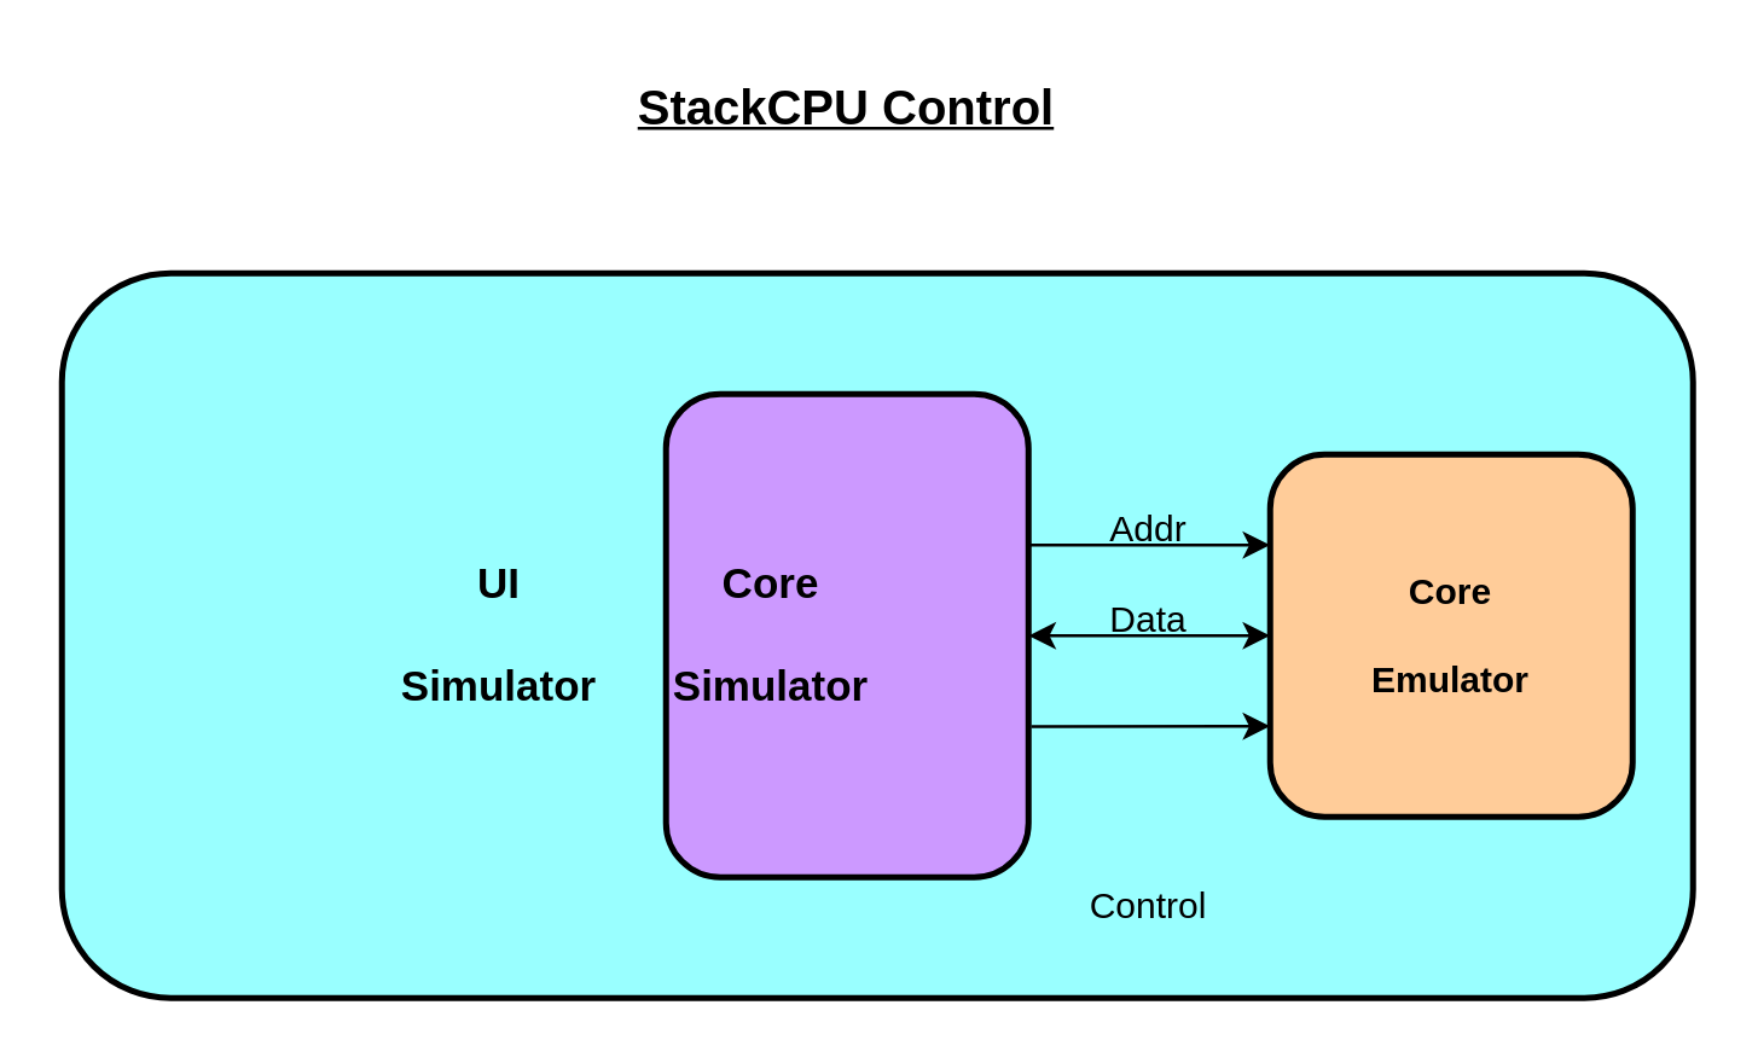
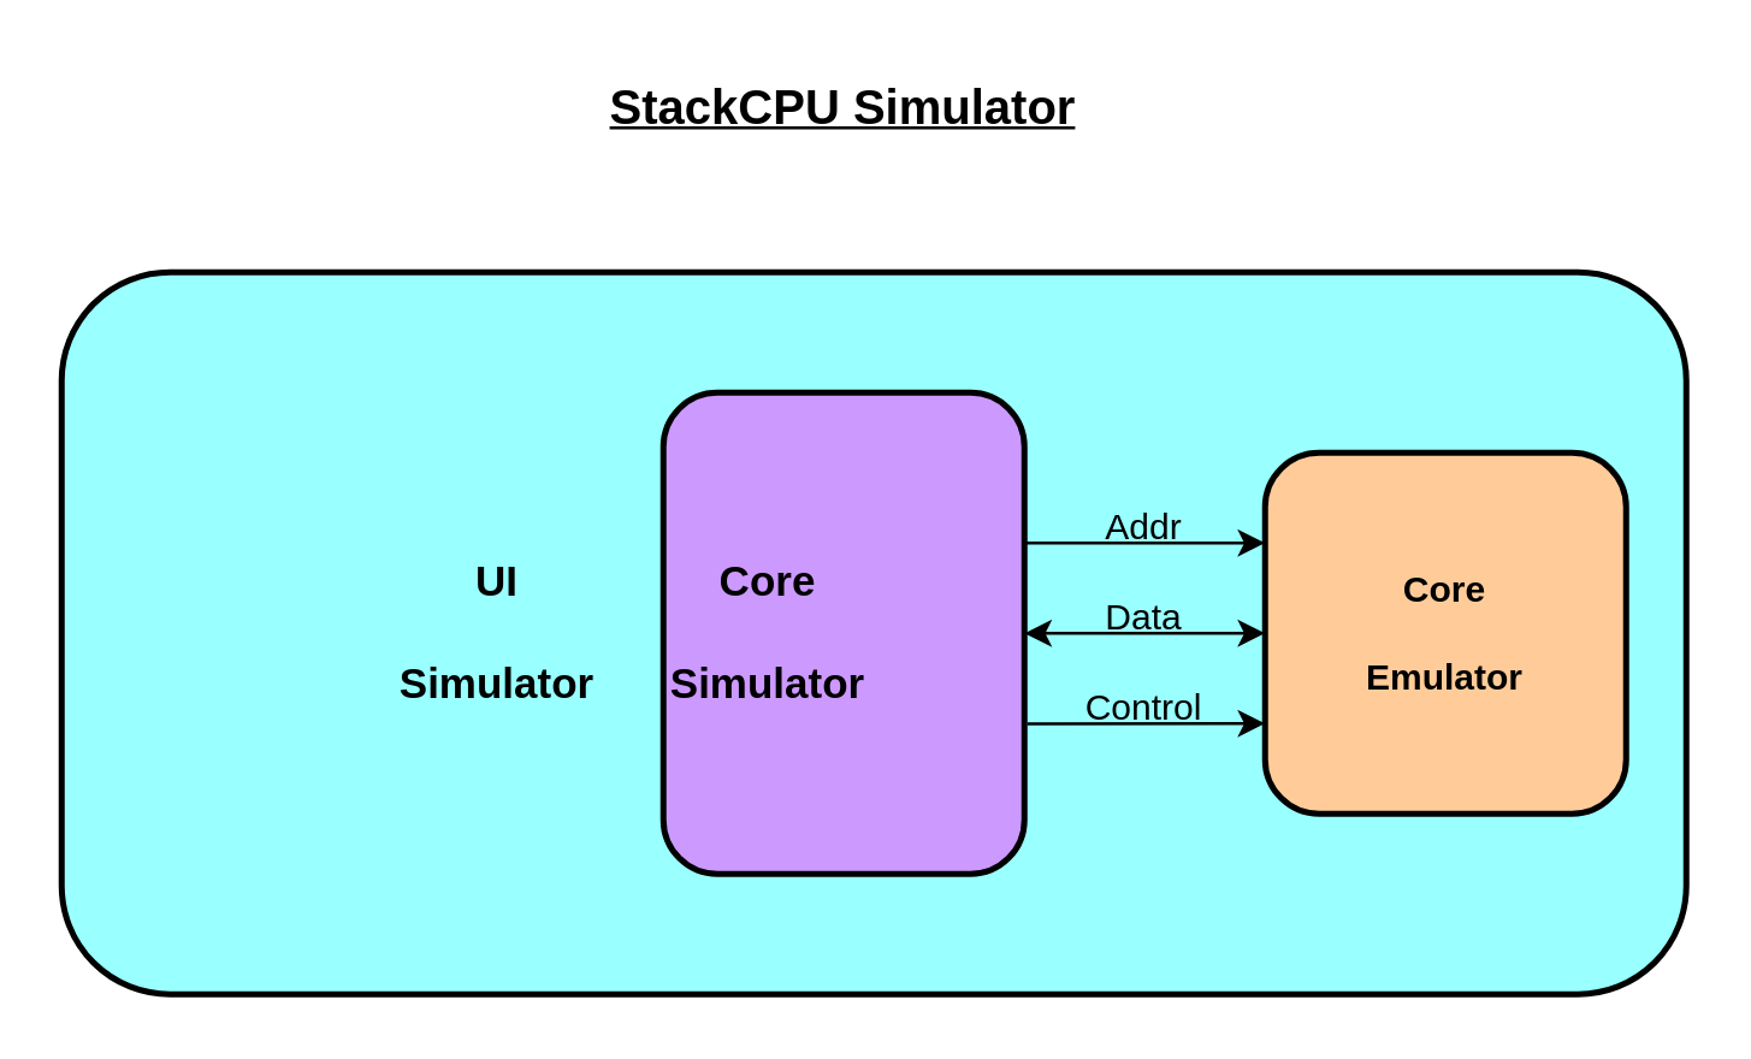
  <mxCell id="0" />
  <mxCell id="1" parent="0" />
- <mxCell id="2" value="&lt;b&gt;&lt;u&gt;&lt;font style=&quot;font-size: 16px;&quot;&gt;StackCPU Control&lt;/font&gt;&lt;/u&gt;&lt;/b&gt;" style="text;html=1;align=center;verticalAlign=middle;whiteSpace=wrap;rounded=0;" vertex="1" parent="1"><mxGeometry x="195" y="20" width="170" height="30" as="geometry" /></mxCell>
+ <mxCell id="2" value="&lt;b&gt;&lt;u&gt;&lt;font style=&quot;font-size: 16px;&quot;&gt;StackCPU Simulator&lt;/font&gt;&lt;/u&gt;&lt;/b&gt;" style="text;html=1;align=center;verticalAlign=middle;whiteSpace=wrap;rounded=0;" vertex="1" parent="1"><mxGeometry x="195" y="20" width="170" height="30" as="geometry" /></mxCell>
  <mxCell id="3" value="" style="rounded=1;whiteSpace=wrap;html=1;fillColor=#99FFFF;strokeWidth=2;" vertex="1" parent="1"><mxGeometry x="20" y="90" width="540" height="240" as="geometry" /></mxCell>
  <mxCell id="4" value="" style="rounded=1;whiteSpace=wrap;html=1;fillColor=#CC99FF;strokeWidth=2;" vertex="1" parent="1"><mxGeometry x="220" y="130" width="120" height="160" as="geometry" /></mxCell>
  <mxCell id="5" value="" style="rounded=1;whiteSpace=wrap;html=1;fillColor=#FFCC99;strokeWidth=2;" vertex="1" parent="1"><mxGeometry x="420" y="150" width="120" height="120" as="geometry" /></mxCell>
  <mxCell id="6" value="&lt;b&gt;Core&lt;/b&gt;&lt;div&gt;&lt;b&gt;&lt;br&gt;&lt;/b&gt;&lt;div&gt;&lt;b&gt;Emulator&lt;/b&gt;&lt;/div&gt;&lt;/div&gt;" style="text;html=1;align=center;verticalAlign=middle;whiteSpace=wrap;rounded=0;" vertex="1" parent="1"><mxGeometry x="450" y="195" width="60" height="30" as="geometry" /></mxCell>
  <mxCell id="7" value="&lt;b&gt;&lt;font style=&quot;font-size: 14px;&quot;&gt;Core&lt;/font&gt;&lt;/b&gt;&lt;div&gt;&lt;b&gt;&lt;font style=&quot;font-size: 14px;&quot;&gt;&lt;br&gt;&lt;/font&gt;&lt;/b&gt;&lt;div&gt;&lt;b&gt;&lt;font style=&quot;font-size: 14px;&quot;&gt;Simulator&lt;/font&gt;&lt;/b&gt;&lt;/div&gt;&lt;/div&gt;" style="text;html=1;align=center;verticalAlign=middle;whiteSpace=wrap;rounded=0;" vertex="1" parent="1"><mxGeometry x="225" y="195" width="60" height="30" as="geometry" /></mxCell>
  <mxCell id="8" value="&lt;b&gt;&lt;font style=&quot;font-size: 14px;&quot;&gt;UI&lt;/font&gt;&lt;/b&gt;&lt;div&gt;&lt;b&gt;&lt;font style=&quot;font-size: 14px;&quot;&gt;&lt;br&gt;&lt;/font&gt;&lt;/b&gt;&lt;div&gt;&lt;b&gt;&lt;font style=&quot;font-size: 14px;&quot;&gt;Simulator&lt;/font&gt;&lt;/b&gt;&lt;/div&gt;&lt;/div&gt;" style="text;html=1;align=center;verticalAlign=middle;whiteSpace=wrap;rounded=0;" vertex="1" parent="1"><mxGeometry x="135" y="195" width="60" height="30" as="geometry" /></mxCell>
  <mxCell id="9" value="" style="endArrow=classic;startArrow=classic;html=1;rounded=0;entryX=0;entryY=0.5;entryDx=0;entryDy=0;exitX=1;exitY=0.5;exitDx=0;exitDy=0;" edge="1" parent="1" source="4" target="5"><mxGeometry width="50" height="50" relative="1" as="geometry"><mxPoint x="340" y="220" as="sourcePoint" /><mxPoint x="390" y="170" as="targetPoint" /></mxGeometry></mxCell>
  <mxCell id="10" value="" style="endArrow=classic;html=1;rounded=0;entryX=0;entryY=0.25;entryDx=0;entryDy=0;" edge="1" parent="1" target="5"><mxGeometry width="50" height="50" relative="1" as="geometry"><mxPoint x="340" y="180" as="sourcePoint" /><mxPoint x="390" y="130" as="targetPoint" /></mxGeometry></mxCell>
  <mxCell id="11" value="" style="endArrow=classic;html=1;rounded=0;entryX=0;entryY=0.75;entryDx=0;entryDy=0;exitX=1.008;exitY=0.688;exitDx=0;exitDy=0;exitPerimeter=0;" edge="1" parent="1" source="4" target="5"><mxGeometry width="50" height="50" relative="1" as="geometry"><mxPoint x="340" y="250" as="sourcePoint" /><mxPoint x="390" y="200" as="targetPoint" /></mxGeometry></mxCell>
  <mxCell id="12" value="Addr" style="text;html=1;align=center;verticalAlign=middle;whiteSpace=wrap;rounded=0;" vertex="1" parent="1"><mxGeometry x="350" y="160" width="60" height="30" as="geometry" /></mxCell>
  <mxCell id="13" value="Data" style="text;html=1;align=center;verticalAlign=middle;whiteSpace=wrap;rounded=0;" vertex="1" parent="1"><mxGeometry x="350" y="190" width="60" height="30" as="geometry" /></mxCell>
- <mxCell id="14" value="Control" style="text;html=1;align=center;verticalAlign=middle;whiteSpace=wrap;rounded=0;" vertex="1" parent="1"><mxGeometry x="350" y="285" width="60" height="30" as="geometry" /></mxCell>
+ <mxCell id="14" value="Control" style="text;html=1;align=center;verticalAlign=middle;whiteSpace=wrap;rounded=0;" vertex="1" parent="1"><mxGeometry x="350" y="220" width="60" height="30" as="geometry" /></mxCell>
